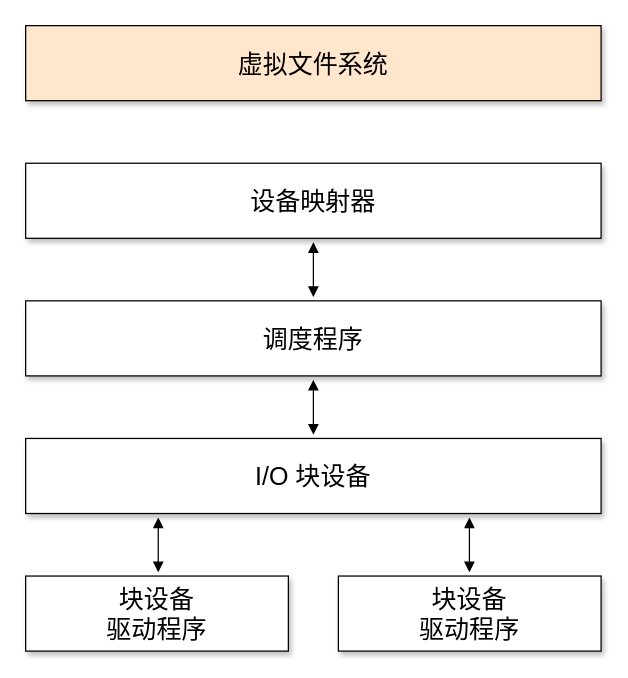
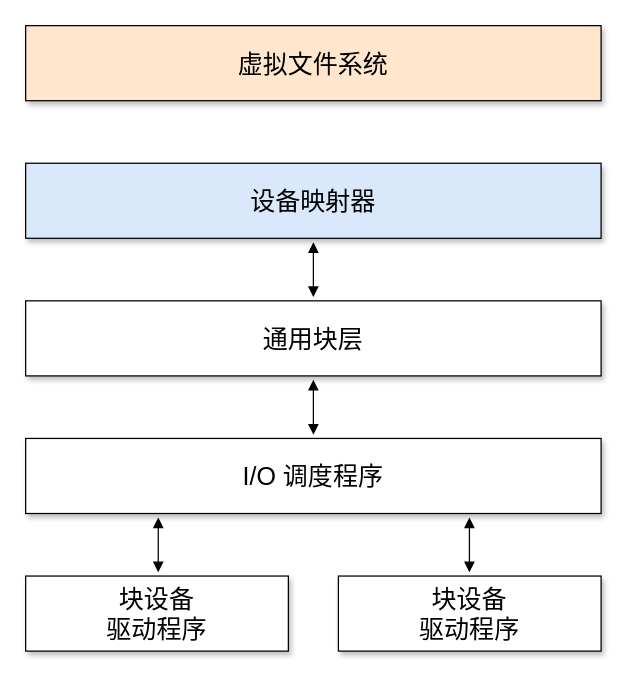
  <mxCell id="0" />
  <mxCell id="1" parent="0" />
  <mxCell id="2" value="虚拟文件系统" style="rounded=0;whiteSpace=wrap;html=1;fontSize=20;shadow=1;fillColor=#ffe6cc;" vertex="1" parent="1"><mxGeometry x="20" y="20" width="460" height="60" as="geometry" /></mxCell>
- <mxCell id="3" value="设备映射器" style="rounded=0;whiteSpace=wrap;html=1;fontSize=20;shadow=1;" vertex="1" parent="1"><mxGeometry x="20" y="130" width="460" height="60" as="geometry" /></mxCell>
- <mxCell id="4" value="调度程序" style="rounded=0;whiteSpace=wrap;html=1;fontSize=20;shadow=1;" vertex="1" parent="1"><mxGeometry x="20" y="240" width="460" height="60" as="geometry" /></mxCell>
- <mxCell id="5" value="I/O 块设备" style="rounded=0;whiteSpace=wrap;html=1;fontSize=20;shadow=1;" vertex="1" parent="1"><mxGeometry x="20" y="350" width="460" height="60" as="geometry" /></mxCell>
+ <mxCell id="3" value="设备映射器" style="rounded=0;whiteSpace=wrap;html=1;fontSize=20;shadow=1;fillColor=#dae8fc;" vertex="1" parent="1"><mxGeometry x="20" y="130" width="460" height="60" as="geometry" /></mxCell>
+ <mxCell id="4" value="通用块层" style="rounded=0;whiteSpace=wrap;html=1;fontSize=20;shadow=1;" vertex="1" parent="1"><mxGeometry x="20" y="240" width="460" height="60" as="geometry" /></mxCell>
+ <mxCell id="5" value="I/O 调度程序" style="rounded=0;whiteSpace=wrap;html=1;fontSize=20;shadow=1;" vertex="1" parent="1"><mxGeometry x="20" y="350" width="460" height="60" as="geometry" /></mxCell>
  <mxCell id="6" value="块设备&lt;br&gt;驱动程序" style="rounded=0;whiteSpace=wrap;html=1;fontSize=20;shadow=1;" vertex="1" parent="1"><mxGeometry x="20" y="460" width="210" height="60" as="geometry" /></mxCell>
  <mxCell id="7" value="块设备&lt;br&gt;驱动程序" style="rounded=0;whiteSpace=wrap;html=1;fontSize=20;shadow=1;" vertex="1" parent="1"><mxGeometry x="270" y="460" width="210" height="60" as="geometry" /></mxCell>
  <mxCell id="8" value="" style="endArrow=block;startArrow=block;html=1;fontSize=20;startFill=1;endFill=1;entryX=0.5;entryY=1.055;entryDx=0;entryDy=0;entryPerimeter=0;exitX=0.5;exitY=-0.047;exitDx=0;exitDy=0;exitPerimeter=0;" edge="1" parent="1"><mxGeometry width="50" height="50" relative="1" as="geometry"><mxPoint x="250" y="237" as="sourcePoint" /><mxPoint x="250" y="193.12" as="targetPoint" /></mxGeometry></mxCell>
  <mxCell id="9" value="" style="endArrow=block;startArrow=block;html=1;fontSize=20;startFill=1;endFill=1;entryX=0.5;entryY=1.055;entryDx=0;entryDy=0;entryPerimeter=0;exitX=0.5;exitY=-0.047;exitDx=0;exitDy=0;exitPerimeter=0;" edge="1" parent="1"><mxGeometry width="50" height="50" relative="1" as="geometry"><mxPoint x="250" y="347" as="sourcePoint" /><mxPoint x="250" y="303.12" as="targetPoint" /></mxGeometry></mxCell>
  <mxCell id="10" value="" style="endArrow=block;startArrow=block;html=1;fontSize=20;startFill=1;endFill=1;entryX=0.5;entryY=1.055;entryDx=0;entryDy=0;entryPerimeter=0;exitX=0.5;exitY=-0.047;exitDx=0;exitDy=0;exitPerimeter=0;" edge="1" parent="1"><mxGeometry width="50" height="50" relative="1" as="geometry"><mxPoint x="126" y="457" as="sourcePoint" /><mxPoint x="126" y="413.12" as="targetPoint" /></mxGeometry></mxCell>
  <mxCell id="11" value="" style="endArrow=block;startArrow=block;html=1;fontSize=20;startFill=1;endFill=1;entryX=0.5;entryY=1.055;entryDx=0;entryDy=0;entryPerimeter=0;exitX=0.5;exitY=-0.047;exitDx=0;exitDy=0;exitPerimeter=0;" edge="1" parent="1"><mxGeometry width="50" height="50" relative="1" as="geometry"><mxPoint x="374.74" y="457" as="sourcePoint" /><mxPoint x="374.74" y="413.12" as="targetPoint" /></mxGeometry></mxCell>
